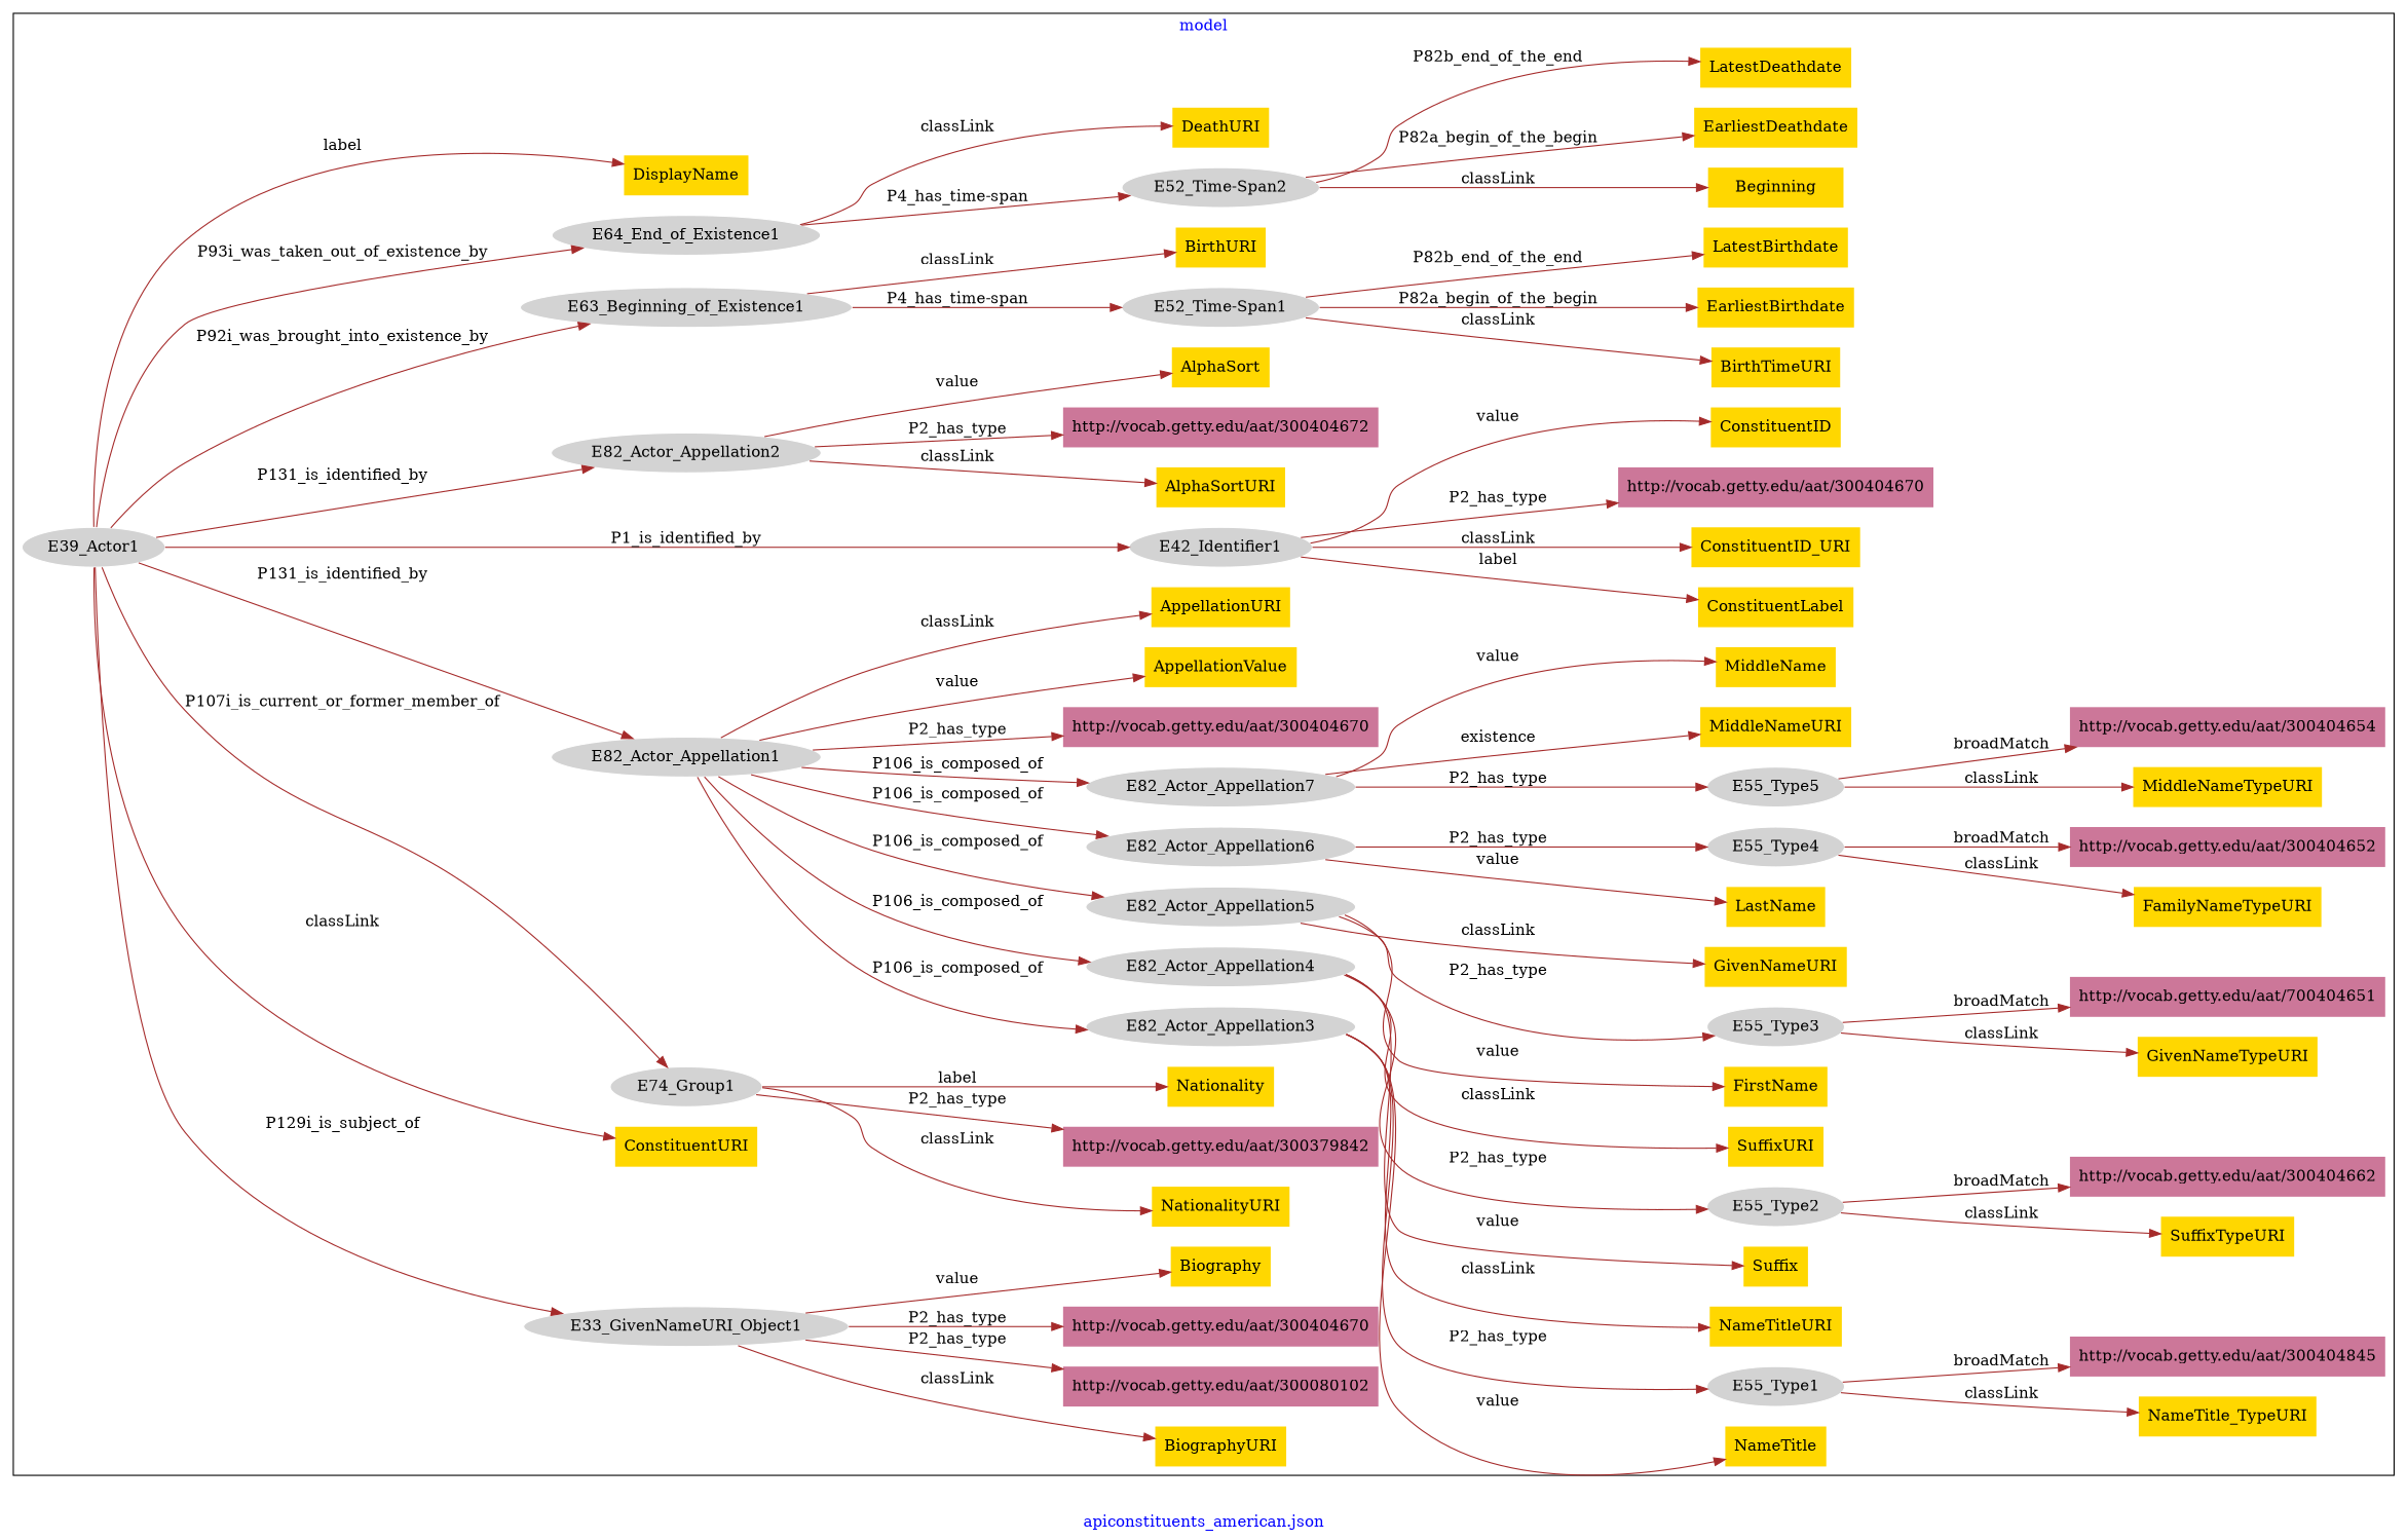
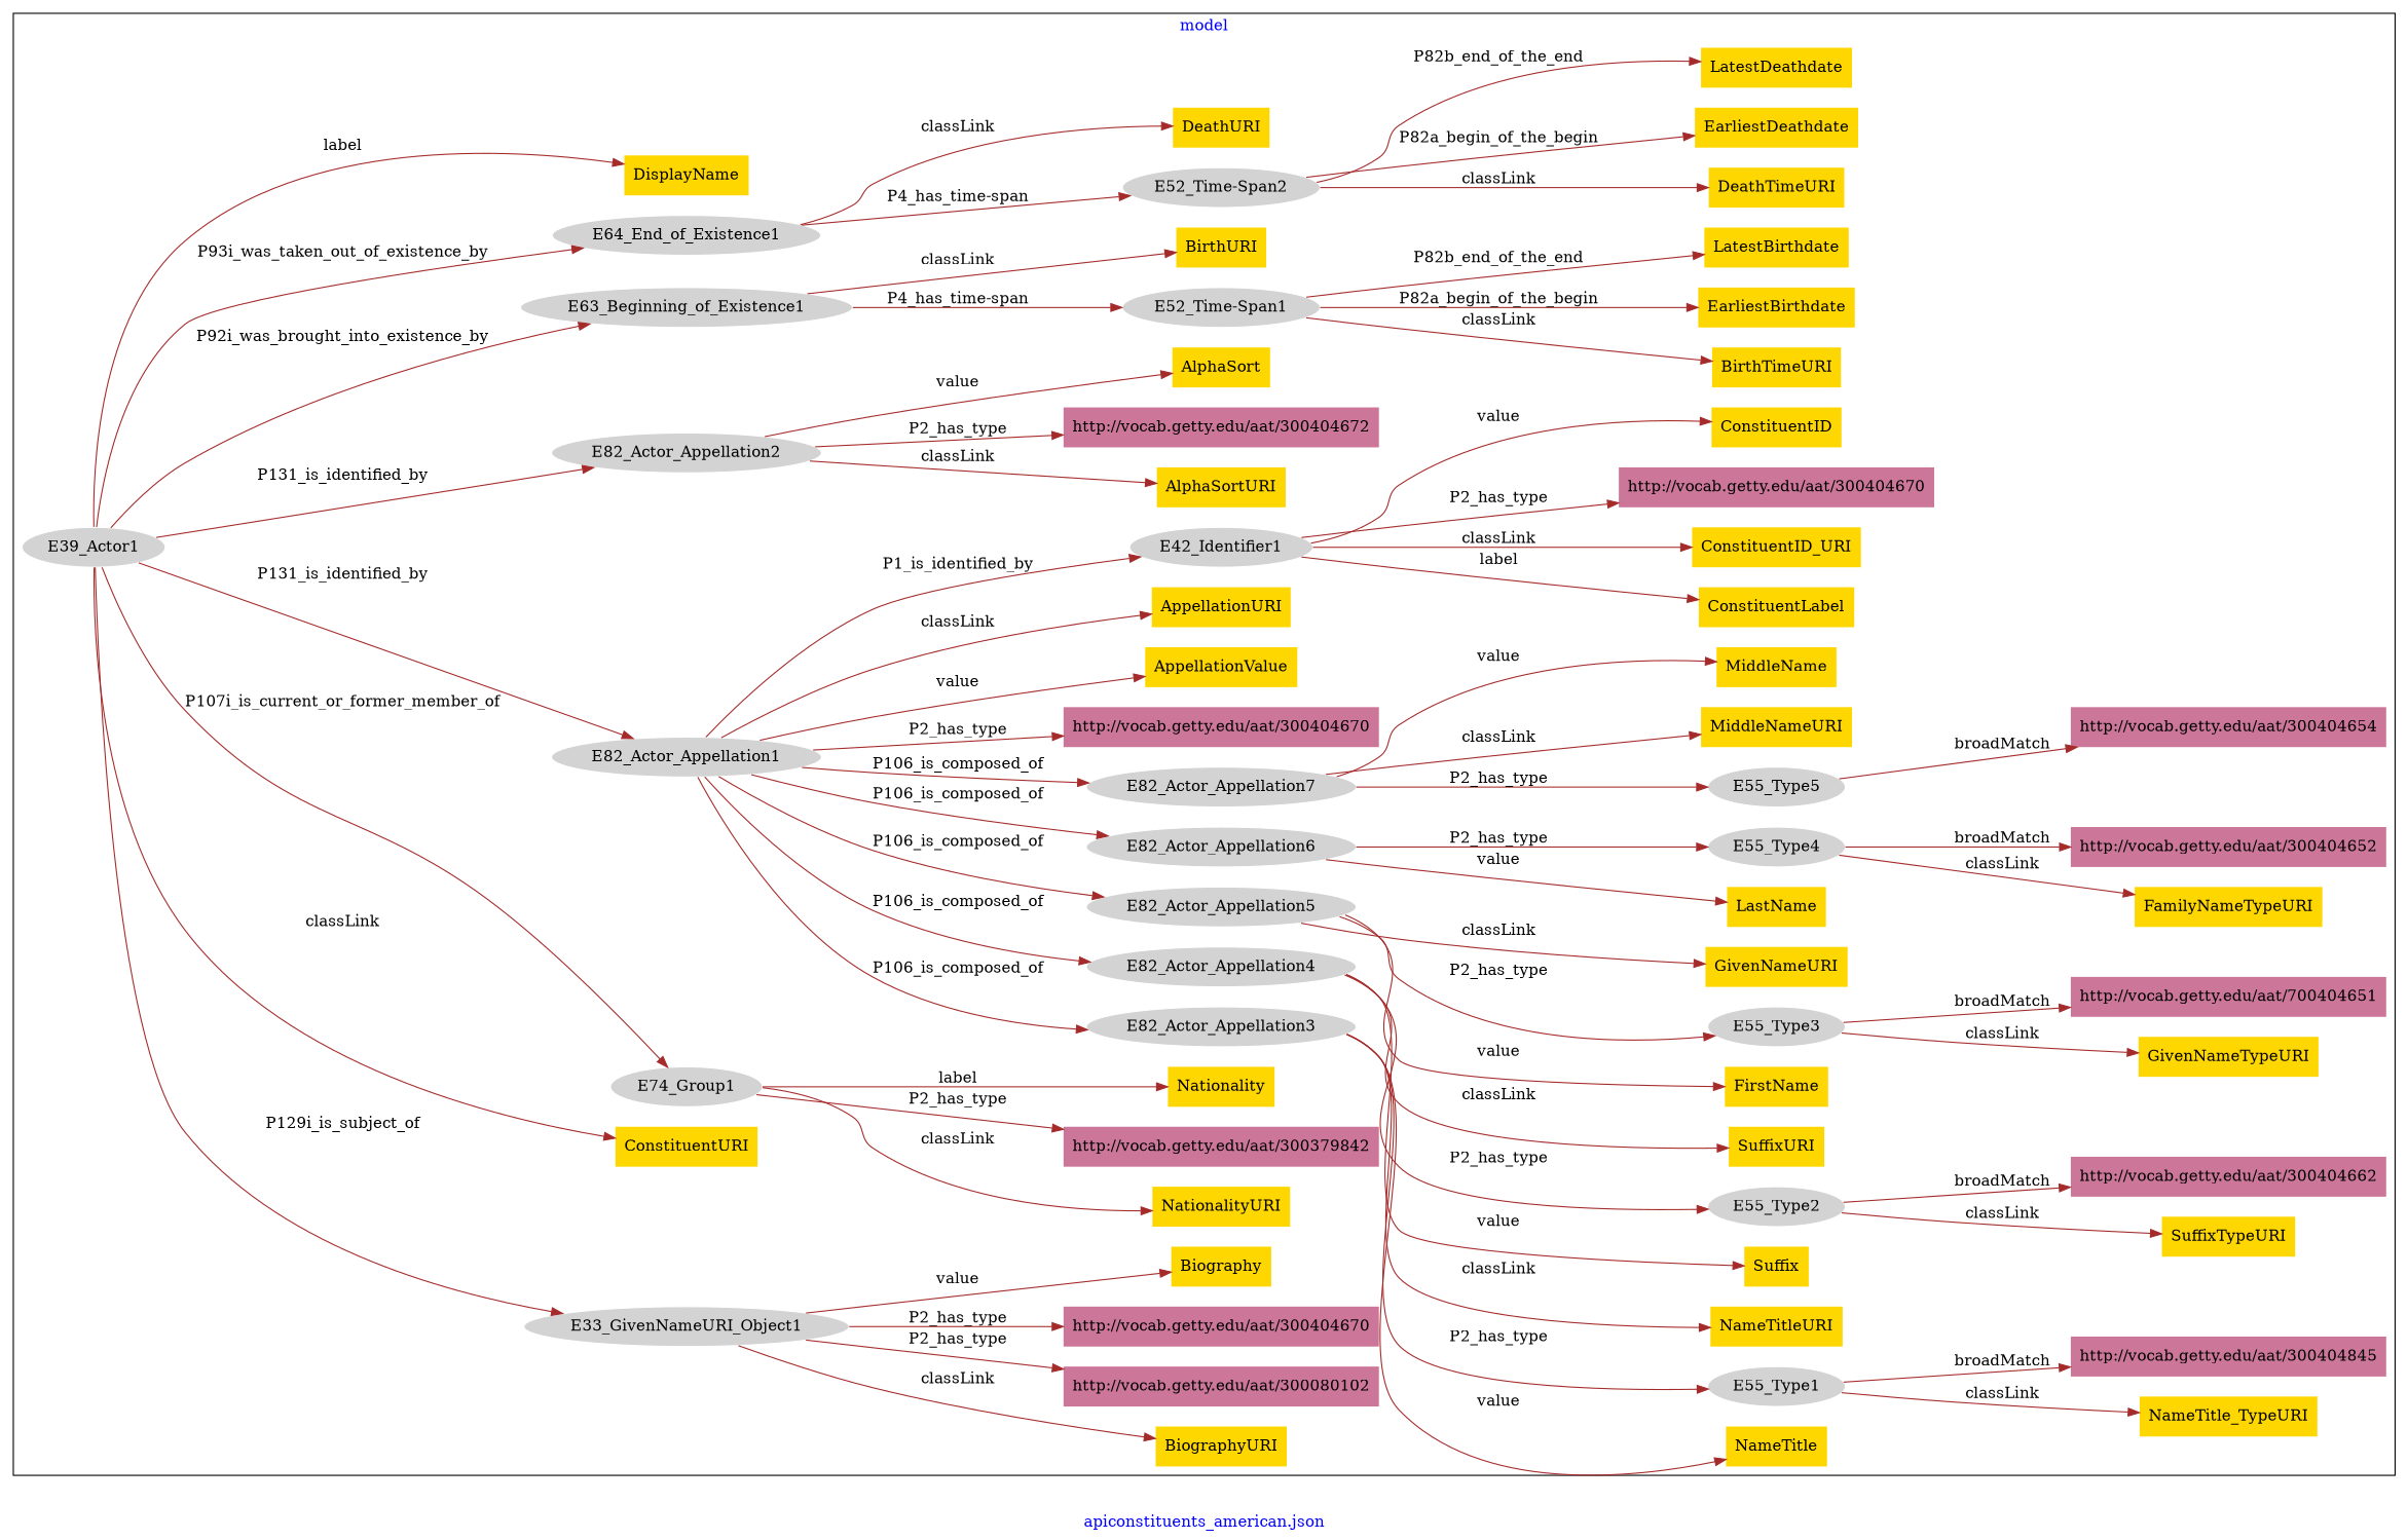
  digraph {
    fontcolor=blue
    label="apiconstituents_american.json"
    rankdir=LR
    remincross=true
    node [fillcolor=gold style=filled shape=plaintext]
    edge [color=brown fontcolor=black]
    n1 [color=white fillcolor=lightgray label=E33_GivenNameURI_Object1 shape=""]
    n2 [label=BiographyURI]
    n3 [fillcolor="#CC7799" label="http://vocab.getty.edu/aat/300080102"]
    n4 [fillcolor="#CC7799" label="http://vocab.getty.edu/aat/300404670"]
    n5 [label=Biography]
    n6 [color=white fillcolor=lightgray label=E39_Actor1 shape=""]
    n7 [label=ConstituentURI]
    n8 [color=white fillcolor=lightgray label=E74_Group1 shape=""]
    n9 [color=white fillcolor=lightgray label=E82_Actor_Appellation1 shape=""]
    n10 [color=white fillcolor=lightgray label=E82_Actor_Appellation2 shape=""]
    n11 [color=white fillcolor=lightgray label=E42_Identifier1 shape=""]
    n12 [color=white fillcolor=lightgray label=E63_Beginning_of_Existence1 shape=""]
    n13 [color=white fillcolor=lightgray label=E64_End_of_Existence1 shape=""]
    n14 [label=DisplayName]
    n15 [label=ConstituentID_URI]
    n16 [fillcolor="#CC7799" label="http://vocab.getty.edu/aat/300404670"]
    n17 [label=ConstituentID]
    n18 [label=ConstituentLabel]
    n19 [color=white fillcolor=lightgray label="E52_Time-Span1" shape=""]
    n20 [label=BirthTimeURI]
    n21 [label=EarliestBirthdate]
    n22 [label=LatestBirthdate]
    n23 [color=white fillcolor=lightgray label="E52_Time-Span2" shape=""]
-   n24 [label=Beginning]
+   n24 [label=DeathTimeURI]
    n25 [label=EarliestDeathdate]
    n26 [label=LatestDeathdate]
    n27 [color=white fillcolor=lightgray label=E55_Type1 shape=""]
    n28 [label=NameTitle_TypeURI]
    n29 [fillcolor="#CC7799" label="http://vocab.getty.edu/aat/300404845"]
    n30 [color=white fillcolor=lightgray label=E55_Type2 shape=""]
    n31 [label=SuffixTypeURI]
    n32 [fillcolor="#CC7799" label="http://vocab.getty.edu/aat/300404662"]
    n33 [color=white fillcolor=lightgray label=E55_Type3 shape=""]
    n34 [label=GivenNameTypeURI]
    n35 [fillcolor="#CC7799" label="http://vocab.getty.edu/aat/700404651"]
    n36 [color=white fillcolor=lightgray label=E55_Type4 shape=""]
    n37 [label=FamilyNameTypeURI]
    n38 [fillcolor="#CC7799" label="http://vocab.getty.edu/aat/300404652"]
    n39 [color=white fillcolor=lightgray label=E55_Type5 shape=""]
-   n40 [label=MiddleNameTypeURI]
    n41 [fillcolor="#CC7799" label="http://vocab.getty.edu/aat/300404654"]
    n42 [label=BirthURI]
    n43 [label=DeathURI]
    n44 [label=NationalityURI]
    n45 [fillcolor="#CC7799" label="http://vocab.getty.edu/aat/300379842"]
    n46 [label=Nationality]
    n47 [label=AppellationURI]
    n48 [color=white fillcolor=lightgray label=E82_Actor_Appellation3 shape=""]
    n49 [color=white fillcolor=lightgray label=E82_Actor_Appellation4 shape=""]
    n50 [color=white fillcolor=lightgray label=E82_Actor_Appellation5 shape=""]
    n51 [color=white fillcolor=lightgray label=E82_Actor_Appellation6 shape=""]
    n52 [color=white fillcolor=lightgray label=E82_Actor_Appellation7 shape=""]
    n53 [fillcolor="#CC7799" label="http://vocab.getty.edu/aat/300404670"]
    n54 [label=AppellationValue]
    n55 [label=AlphaSortURI]
    n56 [fillcolor="#CC7799" label="http://vocab.getty.edu/aat/300404672"]
    n57 [label=AlphaSort]
    n58 [label=NameTitleURI]
    n59 [label=NameTitle]
    n60 [label=SuffixURI]
    n61 [label=Suffix]
    n62 [label=GivenNameURI]
    n63 [label=FirstName]
    n64 [label=LastName]
    n65 [label=MiddleNameURI]
    n66 [label=MiddleName]
    subgraph cluster_1 {
      label=model
      n1
      n2
      n3
      n4
      n5
      n6
      n7
      n8
      n9
      n10
      n11
      n12
      n13
      n14
      n15
      n16
      n17
      n18
      n19
      n20
      n21
      n22
      n23
      n24
      n25
      n26
      n27
      n28
      n29
      n30
      n31
      n32
      n33
      n34
      n35
      n36
      n37
      n38
      n39
-     n40
      n41
      n42
      n43
      n44
      n45
      n46
      n47
      n48
      n49
      n50
      n51
      n52
      n53
      n54
      n55
      n56
      n57
      n58
      n59
      n60
      n61
      n62
      n63
      n64
      n65
      n66
    }
    n1 -> n2 [label=classLink]
    n1 -> n3 [label=P2_has_type]
    n1 -> n4 [label=P2_has_type]
    n1 -> n5 [label=value]
    n6 -> n1 [label=P129i_is_subject_of]
    n6 -> n7 [label=classLink]
    n6 -> n8 [label=P107i_is_current_or_former_member_of]
    n6 -> n9 [label=P131_is_identified_by]
    n6 -> n10 [label=P131_is_identified_by]
-   n6 -> n11 [label=P1_is_identified_by]
+   n9 -> n11 [label=P1_is_identified_by]
    n6 -> n12 [label=P92i_was_brought_into_existence_by]
    n6 -> n13 [label=P93i_was_taken_out_of_existence_by]
    n6 -> n14 [label=label]
    n8 -> n44 [label=classLink]
    n8 -> n45 [label=P2_has_type]
    n8 -> n46 [label=label]
    n9 -> n47 [label=classLink]
    n9 -> n48 [label=P106_is_composed_of]
    n9 -> n49 [label=P106_is_composed_of]
    n9 -> n50 [label=P106_is_composed_of]
    n9 -> n51 [label=P106_is_composed_of]
    n9 -> n52 [label=P106_is_composed_of]
    n9 -> n53 [label=P2_has_type]
    n9 -> n54 [label=value]
    n10 -> n55 [label=classLink]
    n10 -> n56 [label=P2_has_type]
    n10 -> n57 [label=value]
    n11 -> n15 [label=classLink]
    n11 -> n16 [label=P2_has_type]
    n11 -> n17 [label=value]
    n11 -> n18 [label=label]
    n12 -> n19 [label="P4_has_time-span"]
    n12 -> n42 [label=classLink]
    n13 -> n23 [label="P4_has_time-span"]
    n13 -> n43 [label=classLink]
    n19 -> n20 [label=classLink]
    n19 -> n21 [label=P82a_begin_of_the_begin]
    n19 -> n22 [label=P82b_end_of_the_end]
    n23 -> n24 [label=classLink]
    n23 -> n25 [label=P82a_begin_of_the_begin]
    n23 -> n26 [label=P82b_end_of_the_end]
    n27 -> n28 [label=classLink]
    n27 -> n29 [label=broadMatch]
    n30 -> n31 [label=classLink]
    n30 -> n32 [label=broadMatch]
    n33 -> n34 [label=classLink]
    n33 -> n35 [label=broadMatch]
    n36 -> n37 [label=classLink]
    n36 -> n38 [label=broadMatch]
-   n39 -> n40 [label=classLink]
    n39 -> n41 [label=broadMatch]
    n48 -> n27 [label=P2_has_type]
    n48 -> n58 [label=classLink]
    n48 -> n59 [label=value]
    n49 -> n30 [label=P2_has_type]
    n49 -> n60 [label=classLink]
    n49 -> n61 [label=value]
    n50 -> n33 [label=P2_has_type]
    n50 -> n62 [label=classLink]
    n50 -> n63 [label=value]
    n51 -> n36 [label=P2_has_type]
    n51 -> n64 [label=value]
    n52 -> n39 [label=P2_has_type]
-   n52 -> n65 [label=existence]
+   n52 -> n65 [label=classLink]
    n52 -> n66 [label=value]
  }
